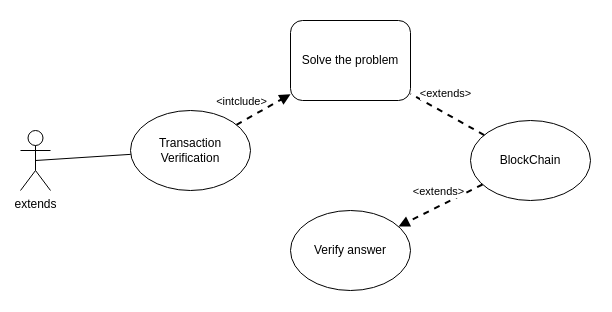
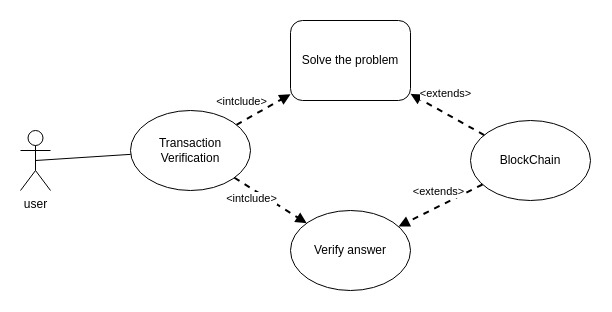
  <mxCell id="0" />
  <mxCell id="1" parent="0" />
- <mxCell id="2" value="extends" style="shape=umlActor;verticalLabelPosition=bottom;verticalAlign=top;html=1;outlineConnect=0;" vertex="1" parent="1"><mxGeometry x="20" y="130" width="30" height="60" as="geometry" /></mxCell>
+ <mxCell id="2" value="user" style="shape=umlActor;verticalLabelPosition=bottom;verticalAlign=top;html=1;outlineConnect=0;" vertex="1" parent="1"><mxGeometry x="20" y="130" width="30" height="60" as="geometry" /></mxCell>
  <mxCell id="3" value="BlockChain" style="ellipse;whiteSpace=wrap;html=1;" vertex="1" parent="1"><mxGeometry x="470" y="120" width="120" height="80" as="geometry" /></mxCell>
  <mxCell id="4" value="" style="endArrow=block;html=1;strokeWidth=2;rounded=0;jumpSize=10;jumpStyle=line;dashed=1;endFill=1;" edge="1" parent="1" source="6" target="7"><mxGeometry width="50" height="50" relative="1" as="geometry"><mxPoint x="960.29" y="465.518" as="sourcePoint" /><mxPoint x="640" y="120" as="targetPoint" /></mxGeometry></mxCell>
  <mxCell id="5" value="&amp;lt;intclude&amp;gt;" style="edgeLabel;html=1;align=center;verticalAlign=middle;resizable=0;points=[];" connectable="0" vertex="1" parent="4"><mxGeometry x="0.167" y="1" relative="1" as="geometry"><mxPoint x="-26" y="-5" as="offset" /></mxGeometry></mxCell>
  <mxCell id="6" value="Transaction Verification" style="ellipse;whiteSpace=wrap;html=1;" vertex="1" parent="1"><mxGeometry x="130" y="110" width="120" height="80" as="geometry" /></mxCell>
  <mxCell id="7" value="Solve the problem" style="whiteSpace=wrap;html=1;rounded=1;" vertex="1" parent="1"><mxGeometry x="290" y="20" width="120" height="80" as="geometry" /></mxCell>
  <mxCell id="8" value="" style="endArrow=none;html=1;rounded=0;shadow=0;labelBorderColor=none;jumpStyle=line;jumpSize=10;exitX=0.5;exitY=0.5;exitDx=0;exitDy=0;exitPerimeter=0;" edge="1" parent="1" source="2" target="6"><mxGeometry width="50" height="50" relative="1" as="geometry"><mxPoint x="-80" y="370" as="sourcePoint" /><mxPoint x="-30" y="320" as="targetPoint" /></mxGeometry></mxCell>
- <mxCell id="9" value="" style="endArrow=none;html=1;strokeWidth=2;rounded=0;jumpSize=10;jumpStyle=line;dashed=1;endFill=1;" edge="1" parent="1" source="3" target="7"><mxGeometry width="50" height="50" relative="1" as="geometry"><mxPoint x="532.696" y="158.144" as="sourcePoint" /><mxPoint x="357.304" y="121.856" as="targetPoint" /></mxGeometry></mxCell>
+ <mxCell id="9" value="" style="endArrow=block;html=1;strokeWidth=2;rounded=0;jumpSize=10;jumpStyle=line;dashed=1;endFill=1;" edge="1" parent="1" source="3" target="7"><mxGeometry width="50" height="50" relative="1" as="geometry"><mxPoint x="532.696" y="158.144" as="sourcePoint" /><mxPoint x="357.304" y="121.856" as="targetPoint" /></mxGeometry></mxCell>
  <mxCell id="10" value="&amp;lt;extends&amp;gt;" style="edgeLabel;html=1;align=center;verticalAlign=middle;resizable=0;points=[];" connectable="0" vertex="1" parent="9"><mxGeometry x="0.167" y="1" relative="1" as="geometry"><mxPoint x="4" y="-19" as="offset" /></mxGeometry></mxCell>
  <mxCell id="11" value="Verify answer" style="ellipse;whiteSpace=wrap;html=1;" vertex="1" parent="1"><mxGeometry x="290" y="210" width="120" height="80" as="geometry" /></mxCell>
+ <mxCell id="12" value="" style="endArrow=block;html=1;strokeWidth=2;rounded=0;jumpSize=10;jumpStyle=line;dashed=1;endFill=1;" edge="1" parent="1" source="6" target="11"><mxGeometry width="50" height="50" relative="1" as="geometry"><mxPoint x="243.914" y="142.743" as="sourcePoint" /><mxPoint x="316.228" y="97.358" as="targetPoint" /></mxGeometry></mxCell>
+ <mxCell id="13" value="&amp;lt;intclude&amp;gt;" style="edgeLabel;html=1;align=center;verticalAlign=middle;resizable=0;points=[];" connectable="0" vertex="1" parent="12"><mxGeometry x="0.167" y="1" relative="1" as="geometry"><mxPoint x="-26" y="-5" as="offset" /></mxGeometry></mxCell>
  <mxCell id="14" value="" style="endArrow=block;html=1;strokeWidth=2;rounded=0;jumpSize=10;jumpStyle=line;dashed=1;endFill=1;" edge="1" parent="1" source="3" target="11"><mxGeometry width="50" height="50" relative="1" as="geometry"><mxPoint x="493.935" y="144.37" as="sourcePoint" /><mxPoint x="406.093" y="95.607" as="targetPoint" /></mxGeometry></mxCell>
  <mxCell id="15" value="&amp;lt;extends&amp;gt;" style="edgeLabel;html=1;align=center;verticalAlign=middle;resizable=0;points=[];" connectable="0" vertex="1" parent="14"><mxGeometry x="0.167" y="1" relative="1" as="geometry"><mxPoint x="4" y="-19" as="offset" /></mxGeometry></mxCell>
